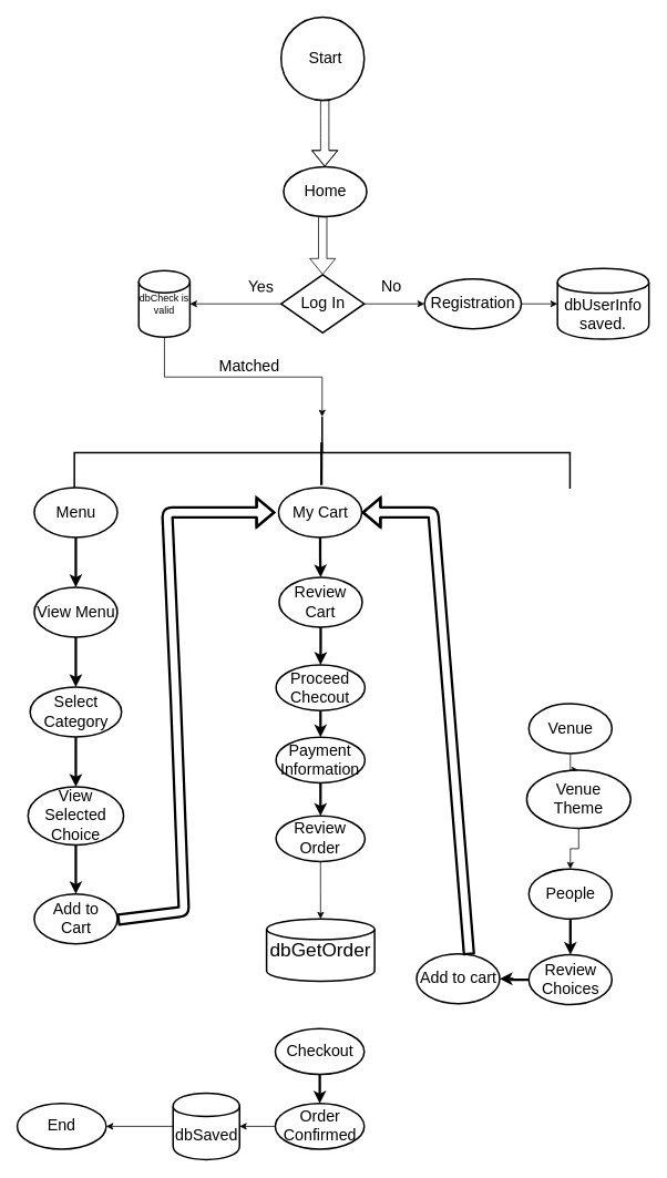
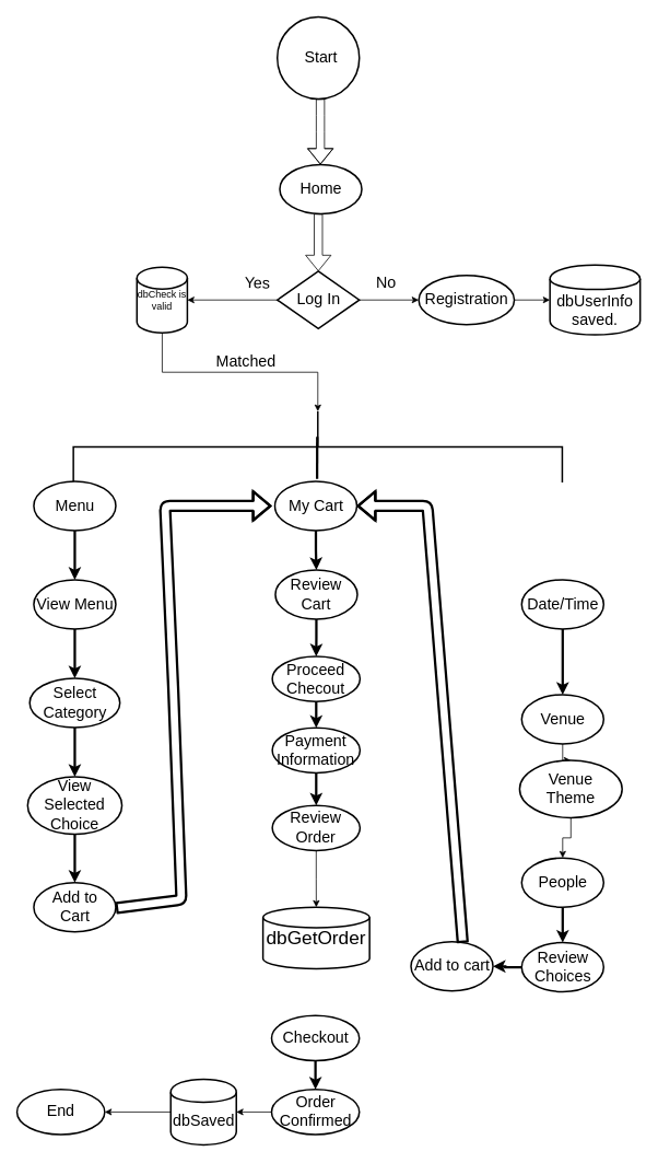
  <mxCell id="0" />
  <mxCell id="1" parent="0" />
  <mxCell id="2" value="" style="strokeWidth=2;html=1;shape=mxgraph.flowchart.start_2;whiteSpace=wrap;" parent="1" vertex="1"><mxGeometry x="337.5" y="20" width="100" height="100" as="geometry" /></mxCell>
  <mxCell id="3" value="&lt;div style=&quot;font-size: 19px;&quot;&gt;Start&lt;/div&gt;" style="text;html=1;strokeColor=none;fillColor=none;align=center;verticalAlign=middle;whiteSpace=wrap;rounded=0;fontSize=19;" parent="1" vertex="1"><mxGeometry x="367.5" y="50" width="46" height="40" as="geometry" /></mxCell>
  <mxCell id="4" value="" style="shape=flexArrow;endArrow=classic;html=1;fontSize=19;" parent="1" edge="1"><mxGeometry width="50" height="50" relative="1" as="geometry"><mxPoint x="390" y="120" as="sourcePoint" /><mxPoint x="390" y="200" as="targetPoint" /><Array as="points"><mxPoint x="390" y="140" /><mxPoint x="390" y="160" /></Array></mxGeometry></mxCell>
  <mxCell id="5" value="&lt;div&gt;Home&lt;/div&gt;" style="strokeWidth=2;html=1;shape=mxgraph.flowchart.start_1;whiteSpace=wrap;fontSize=19;" parent="1" vertex="1"><mxGeometry x="340.5" y="200" width="100" height="60" as="geometry" /></mxCell>
  <mxCell id="6" value="" style="shape=flexArrow;endArrow=classic;html=1;fontSize=19;entryX=0.5;entryY=0;entryDx=0;entryDy=0;entryPerimeter=0;" parent="1" target="31" edge="1"><mxGeometry width="50" height="50" relative="1" as="geometry"><mxPoint x="387.5" y="260" as="sourcePoint" /><mxPoint x="390" y="340" as="targetPoint" /></mxGeometry></mxCell>
  <mxCell id="7" value="" style="strokeWidth=2;html=1;shape=mxgraph.flowchart.annotation_2;align=left;labelPosition=right;pointerEvents=1;fontSize=19;rotation=90;" parent="1" vertex="1"><mxGeometry x="343.63" y="246" width="86.5" height="596.25" as="geometry" /></mxCell>
  <mxCell id="8" value="" style="edgeStyle=orthogonalEdgeStyle;rounded=0;orthogonalLoop=1;jettySize=auto;html=1;strokeWidth=3;fontSize=19;" parent="1" source="9" target="11" edge="1"><mxGeometry relative="1" as="geometry" /></mxCell>
  <mxCell id="9" value="Menu" style="strokeWidth=2;html=1;shape=mxgraph.flowchart.start_1;whiteSpace=wrap;fontSize=19;" parent="1" vertex="1"><mxGeometry x="40.5" y="585.87" width="100" height="60" as="geometry" /></mxCell>
  <mxCell id="10" value="" style="edgeStyle=orthogonalEdgeStyle;rounded=0;orthogonalLoop=1;jettySize=auto;html=1;strokeWidth=3;fontSize=19;" parent="1" source="11" target="13" edge="1"><mxGeometry relative="1" as="geometry" /></mxCell>
  <mxCell id="11" value="View Menu" style="strokeWidth=2;html=1;shape=mxgraph.flowchart.start_1;whiteSpace=wrap;fontSize=19;" parent="1" vertex="1"><mxGeometry x="40.5" y="705.87" width="100" height="60" as="geometry" /></mxCell>
  <mxCell id="12" value="" style="edgeStyle=orthogonalEdgeStyle;rounded=0;orthogonalLoop=1;jettySize=auto;html=1;strokeWidth=3;fontSize=19;" parent="1" source="13" target="20" edge="1"><mxGeometry relative="1" as="geometry" /></mxCell>
  <mxCell id="13" value="&lt;div&gt;Select&lt;/div&gt;&lt;div&gt;Category&lt;br&gt;&lt;/div&gt;" style="strokeWidth=2;html=1;shape=mxgraph.flowchart.start_1;whiteSpace=wrap;fontSize=19;" parent="1" vertex="1"><mxGeometry x="35.5" y="825.87" width="110" height="60" as="geometry" /></mxCell>
  <mxCell id="14" value="" style="edgeStyle=orthogonalEdgeStyle;rounded=0;orthogonalLoop=1;jettySize=auto;html=1;strokeWidth=3;fontSize=19;" parent="1" source="15" target="22" edge="1"><mxGeometry relative="1" as="geometry" /></mxCell>
  <mxCell id="15" value="My Cart" style="strokeWidth=2;html=1;shape=mxgraph.flowchart.start_1;whiteSpace=wrap;fontSize=19;" parent="1" vertex="1"><mxGeometry x="334.5" y="585.87" width="100" height="60" as="geometry" /></mxCell>
  <mxCell id="16" value="" style="endArrow=none;html=1;fontSize=19;strokeWidth=3;" parent="1" edge="1"><mxGeometry width="50" height="50" relative="1" as="geometry"><mxPoint x="386" y="583" as="sourcePoint" /><mxPoint x="386.147" y="531.87" as="targetPoint" /></mxGeometry></mxCell>
+ <mxCell id="17" value="" style="edgeStyle=orthogonalEdgeStyle;rounded=0;orthogonalLoop=1;jettySize=auto;html=1;strokeWidth=3;fontSize=19;" parent="1" source="18" target="26" edge="1"><mxGeometry relative="1" as="geometry" /></mxCell>
+ <mxCell id="18" value="Date/Time" style="strokeWidth=2;html=1;shape=mxgraph.flowchart.start_1;whiteSpace=wrap;fontSize=19;" parent="1" vertex="1"><mxGeometry x="635.5" y="705.87" width="100" height="60" as="geometry" /></mxCell>
  <mxCell id="19" value="" style="edgeStyle=orthogonalEdgeStyle;rounded=0;orthogonalLoop=1;jettySize=auto;html=1;strokeWidth=3;fontSize=19;" parent="1" source="20" target="23" edge="1"><mxGeometry relative="1" as="geometry" /></mxCell>
  <mxCell id="20" value="View Selected Choice" style="strokeWidth=2;html=1;shape=mxgraph.flowchart.start_1;whiteSpace=wrap;fontSize=19;" parent="1" vertex="1"><mxGeometry x="33" y="945.87" width="115" height="70" as="geometry" /></mxCell>
  <mxCell id="21" value="" style="edgeStyle=orthogonalEdgeStyle;rounded=0;orthogonalLoop=1;jettySize=auto;html=1;strokeWidth=3;fontSize=19;" parent="1" source="22" target="41" edge="1"><mxGeometry relative="1" as="geometry" /></mxCell>
  <mxCell id="22" value="Review Cart" style="strokeWidth=2;html=1;shape=mxgraph.flowchart.start_1;whiteSpace=wrap;fontSize=19;" parent="1" vertex="1"><mxGeometry x="335.13" y="693.87" width="100" height="60" as="geometry" /></mxCell>
  <mxCell id="23" value="&lt;div&gt;Add to &lt;br&gt;&lt;/div&gt;&lt;div&gt;Cart&lt;br&gt;&lt;/div&gt;" style="strokeWidth=2;html=1;shape=mxgraph.flowchart.start_1;whiteSpace=wrap;fontSize=19;" parent="1" vertex="1"><mxGeometry x="40.5" y="1074.87" width="100" height="60" as="geometry" /></mxCell>
  <mxCell id="24" value="" style="shape=flexArrow;endArrow=classic;html=1;strokeWidth=3;fontSize=19;exitX=1;exitY=0.5;exitDx=0;exitDy=0;exitPerimeter=0;" parent="1" edge="1"><mxGeometry width="50" height="50" relative="1" as="geometry"><mxPoint x="140.5" y="1105.87" as="sourcePoint" /><mxPoint x="330.5" y="615.87" as="targetPoint" /><Array as="points"><mxPoint x="220.5" y="1095.87" /><mxPoint x="210.5" y="835.87" /><mxPoint x="200.5" y="615.87" /></Array></mxGeometry></mxCell>
  <mxCell id="25" value="" style="edgeStyle=orthogonalEdgeStyle;rounded=0;orthogonalLoop=1;jettySize=auto;html=1;" parent="1" source="26" target="52" edge="1"><mxGeometry relative="1" as="geometry" /></mxCell>
  <mxCell id="26" value="Venue" style="strokeWidth=2;html=1;shape=mxgraph.flowchart.start_1;whiteSpace=wrap;fontSize=19;" parent="1" vertex="1"><mxGeometry x="635.5" y="845.87" width="100" height="60" as="geometry" /></mxCell>
  <mxCell id="27" value="" style="edgeStyle=orthogonalEdgeStyle;rounded=0;orthogonalLoop=1;jettySize=auto;html=1;strokeWidth=3;fontSize=19;" parent="1" source="28" target="37" edge="1"><mxGeometry relative="1" as="geometry" /></mxCell>
  <mxCell id="28" value="People" style="strokeWidth=2;html=1;shape=mxgraph.flowchart.start_1;whiteSpace=wrap;fontSize=19;" parent="1" vertex="1"><mxGeometry x="635.5" y="1044.87" width="100" height="60" as="geometry" /></mxCell>
  <mxCell id="29" value="" style="edgeStyle=orthogonalEdgeStyle;rounded=0;orthogonalLoop=1;jettySize=auto;html=1;" parent="1" source="31" target="34" edge="1"><mxGeometry relative="1" as="geometry" /></mxCell>
  <mxCell id="30" value="" style="edgeStyle=orthogonalEdgeStyle;rounded=0;orthogonalLoop=1;jettySize=auto;html=1;" parent="1" source="31" target="54" edge="1"><mxGeometry relative="1" as="geometry" /></mxCell>
  <mxCell id="31" value="Log In" style="strokeWidth=2;html=1;shape=mxgraph.flowchart.decision;whiteSpace=wrap;fontSize=19;" parent="1" vertex="1"><mxGeometry x="337.5" y="330" width="100" height="70" as="geometry" /></mxCell>
  <mxCell id="32" value="Yes" style="text;html=1;align=center;verticalAlign=middle;resizable=0;points=[];autosize=1;fontSize=19;rotation=1;" parent="1" vertex="1"><mxGeometry x="287.5" y="330" width="50" height="30" as="geometry" /></mxCell>
  <mxCell id="33" value="" style="edgeStyle=orthogonalEdgeStyle;rounded=0;orthogonalLoop=1;jettySize=auto;html=1;" parent="1" source="34" target="55" edge="1"><mxGeometry relative="1" as="geometry" /></mxCell>
  <mxCell id="34" value="Registration" style="strokeWidth=2;html=1;shape=mxgraph.flowchart.start_1;whiteSpace=wrap;fontSize=19;" parent="1" vertex="1"><mxGeometry x="510" y="335" width="116.5" height="60" as="geometry" /></mxCell>
  <mxCell id="35" value="No" style="text;html=1;align=center;verticalAlign=middle;resizable=0;points=[];autosize=1;fontSize=19;" parent="1" vertex="1"><mxGeometry x="450" y="330" width="40" height="30" as="geometry" /></mxCell>
  <mxCell id="36" value="" style="edgeStyle=orthogonalEdgeStyle;rounded=0;orthogonalLoop=1;jettySize=auto;html=1;strokeWidth=3;fontSize=19;" parent="1" source="37" target="38" edge="1"><mxGeometry relative="1" as="geometry" /></mxCell>
  <mxCell id="37" value="Review Choices" style="strokeWidth=2;html=1;shape=mxgraph.flowchart.start_1;whiteSpace=wrap;fontSize=19;" parent="1" vertex="1"><mxGeometry x="635.5" y="1147.87" width="100" height="60" as="geometry" /></mxCell>
  <mxCell id="38" value="Add to cart" style="strokeWidth=2;html=1;shape=mxgraph.flowchart.start_1;whiteSpace=wrap;fontSize=19;" parent="1" vertex="1"><mxGeometry x="500.5" y="1146.87" width="100" height="60" as="geometry" /></mxCell>
  <mxCell id="39" value="" style="shape=flexArrow;endArrow=classic;html=1;strokeWidth=3;fontSize=19;exitX=0.631;exitY=0.026;exitDx=0;exitDy=0;exitPerimeter=0;entryX=1;entryY=0.5;entryDx=0;entryDy=0;entryPerimeter=0;" parent="1" source="38" target="15" edge="1"><mxGeometry width="50" height="50" relative="1" as="geometry"><mxPoint x="350.5" y="890.87" as="sourcePoint" /><mxPoint x="430.5" y="620.87" as="targetPoint" /><Array as="points"><mxPoint x="520.5" y="615.87" /></Array></mxGeometry></mxCell>
  <mxCell id="40" value="" style="edgeStyle=orthogonalEdgeStyle;rounded=0;orthogonalLoop=1;jettySize=auto;html=1;strokeWidth=3;fontSize=19;" parent="1" source="41" target="43" edge="1"><mxGeometry relative="1" as="geometry" /></mxCell>
  <mxCell id="41" value="Proceed Checout" style="strokeWidth=2;html=1;shape=mxgraph.flowchart.start_1;whiteSpace=wrap;fontSize=19;" parent="1" vertex="1"><mxGeometry x="331.38" y="799.25" width="107" height="55" as="geometry" /></mxCell>
  <mxCell id="42" value="" style="edgeStyle=orthogonalEdgeStyle;rounded=0;orthogonalLoop=1;jettySize=auto;html=1;strokeWidth=3;fontSize=19;" parent="1" source="43" target="45" edge="1"><mxGeometry relative="1" as="geometry" /></mxCell>
  <mxCell id="43" value="Payment Information" style="strokeWidth=2;html=1;shape=mxgraph.flowchart.start_1;whiteSpace=wrap;fontSize=19;" parent="1" vertex="1"><mxGeometry x="331.38" y="886.25" width="107" height="55" as="geometry" /></mxCell>
  <mxCell id="44" value="" style="edgeStyle=orthogonalEdgeStyle;rounded=0;orthogonalLoop=1;jettySize=auto;html=1;" parent="1" source="45" target="57" edge="1"><mxGeometry relative="1" as="geometry" /></mxCell>
  <mxCell id="45" value="Review Order" style="strokeWidth=2;html=1;shape=mxgraph.flowchart.start_1;whiteSpace=wrap;fontSize=19;" parent="1" vertex="1"><mxGeometry x="331.38" y="980.87" width="107" height="55" as="geometry" /></mxCell>
  <mxCell id="46" value="" style="edgeStyle=orthogonalEdgeStyle;rounded=0;orthogonalLoop=1;jettySize=auto;html=1;strokeWidth=3;fontSize=19;" parent="1" source="47" target="49" edge="1"><mxGeometry relative="1" as="geometry" /></mxCell>
  <mxCell id="47" value="Checkout" style="strokeWidth=2;html=1;shape=mxgraph.flowchart.start_1;whiteSpace=wrap;fontSize=19;" parent="1" vertex="1"><mxGeometry x="330.5" y="1236.87" width="107" height="55" as="geometry" /></mxCell>
  <mxCell id="48" value="" style="edgeStyle=orthogonalEdgeStyle;rounded=0;orthogonalLoop=1;jettySize=auto;html=1;" edge="1" parent="1" source="49" target="59"><mxGeometry relative="1" as="geometry" /></mxCell>
  <mxCell id="49" value="Order Confirmed" style="strokeWidth=2;html=1;shape=mxgraph.flowchart.start_1;whiteSpace=wrap;fontSize=19;" parent="1" vertex="1"><mxGeometry x="330.5" y="1326.87" width="107" height="55" as="geometry" /></mxCell>
  <mxCell id="50" value="End" style="strokeWidth=2;html=1;shape=mxgraph.flowchart.start_1;whiteSpace=wrap;fontSize=19;" parent="1" vertex="1"><mxGeometry x="20" y="1326.87" width="107" height="55" as="geometry" /></mxCell>
  <mxCell id="51" value="" style="edgeStyle=orthogonalEdgeStyle;rounded=0;orthogonalLoop=1;jettySize=auto;html=1;" parent="1" source="52" target="28" edge="1"><mxGeometry relative="1" as="geometry" /></mxCell>
  <mxCell id="52" value="&lt;div&gt;Venue&lt;/div&gt;&lt;div&gt;Theme&lt;br&gt;&lt;/div&gt;" style="strokeWidth=2;html=1;shape=mxgraph.flowchart.start_1;whiteSpace=wrap;fontSize=19;" parent="1" vertex="1"><mxGeometry x="633" y="925.87" width="125" height="70" as="geometry" /></mxCell>
  <mxCell id="53" value="" style="edgeStyle=orthogonalEdgeStyle;rounded=0;orthogonalLoop=1;jettySize=auto;html=1;" parent="1" source="54" target="7" edge="1"><mxGeometry relative="1" as="geometry" /></mxCell>
  <mxCell id="54" value="dbCheck is valid" style="strokeWidth=2;html=1;shape=mxgraph.flowchart.database;whiteSpace=wrap;" parent="1" vertex="1"><mxGeometry x="166.25" y="325" width="61.5" height="80" as="geometry" /></mxCell>
  <mxCell id="55" value="&lt;div&gt;dbUserInfo&lt;/div&gt;&lt;div&gt;saved.&lt;br&gt;&lt;/div&gt;" style="shape=cylinder;whiteSpace=wrap;html=1;boundedLbl=1;backgroundOutline=1;fontSize=19;strokeWidth=2;" parent="1" vertex="1"><mxGeometry x="670" y="322.5" width="110" height="85" as="geometry" /></mxCell>
  <mxCell id="56" value="&lt;font style=&quot;font-size: 19px&quot;&gt;Matched&lt;/font&gt;" style="text;html=1;align=center;verticalAlign=middle;resizable=0;points=[];autosize=1;" parent="1" vertex="1"><mxGeometry x="253.63" y="430" width="90" height="20" as="geometry" /></mxCell>
  <mxCell id="57" value="&lt;font style=&quot;font-size: 23px&quot;&gt;dbGetOrder&lt;/font&gt;" style="strokeWidth=2;html=1;shape=mxgraph.flowchart.database;whiteSpace=wrap;" parent="1" vertex="1"><mxGeometry x="320" y="1104.87" width="130" height="75.13" as="geometry" /></mxCell>
  <mxCell id="58" value="" style="edgeStyle=orthogonalEdgeStyle;rounded=0;orthogonalLoop=1;jettySize=auto;html=1;" edge="1" parent="1" source="59" target="50"><mxGeometry relative="1" as="geometry" /></mxCell>
  <mxCell id="59" value="dbSaved" style="shape=cylinder;whiteSpace=wrap;html=1;boundedLbl=1;backgroundOutline=1;fontSize=19;strokeWidth=2;" vertex="1" parent="1"><mxGeometry x="207.5" y="1314.37" width="80" height="80" as="geometry" /></mxCell>
